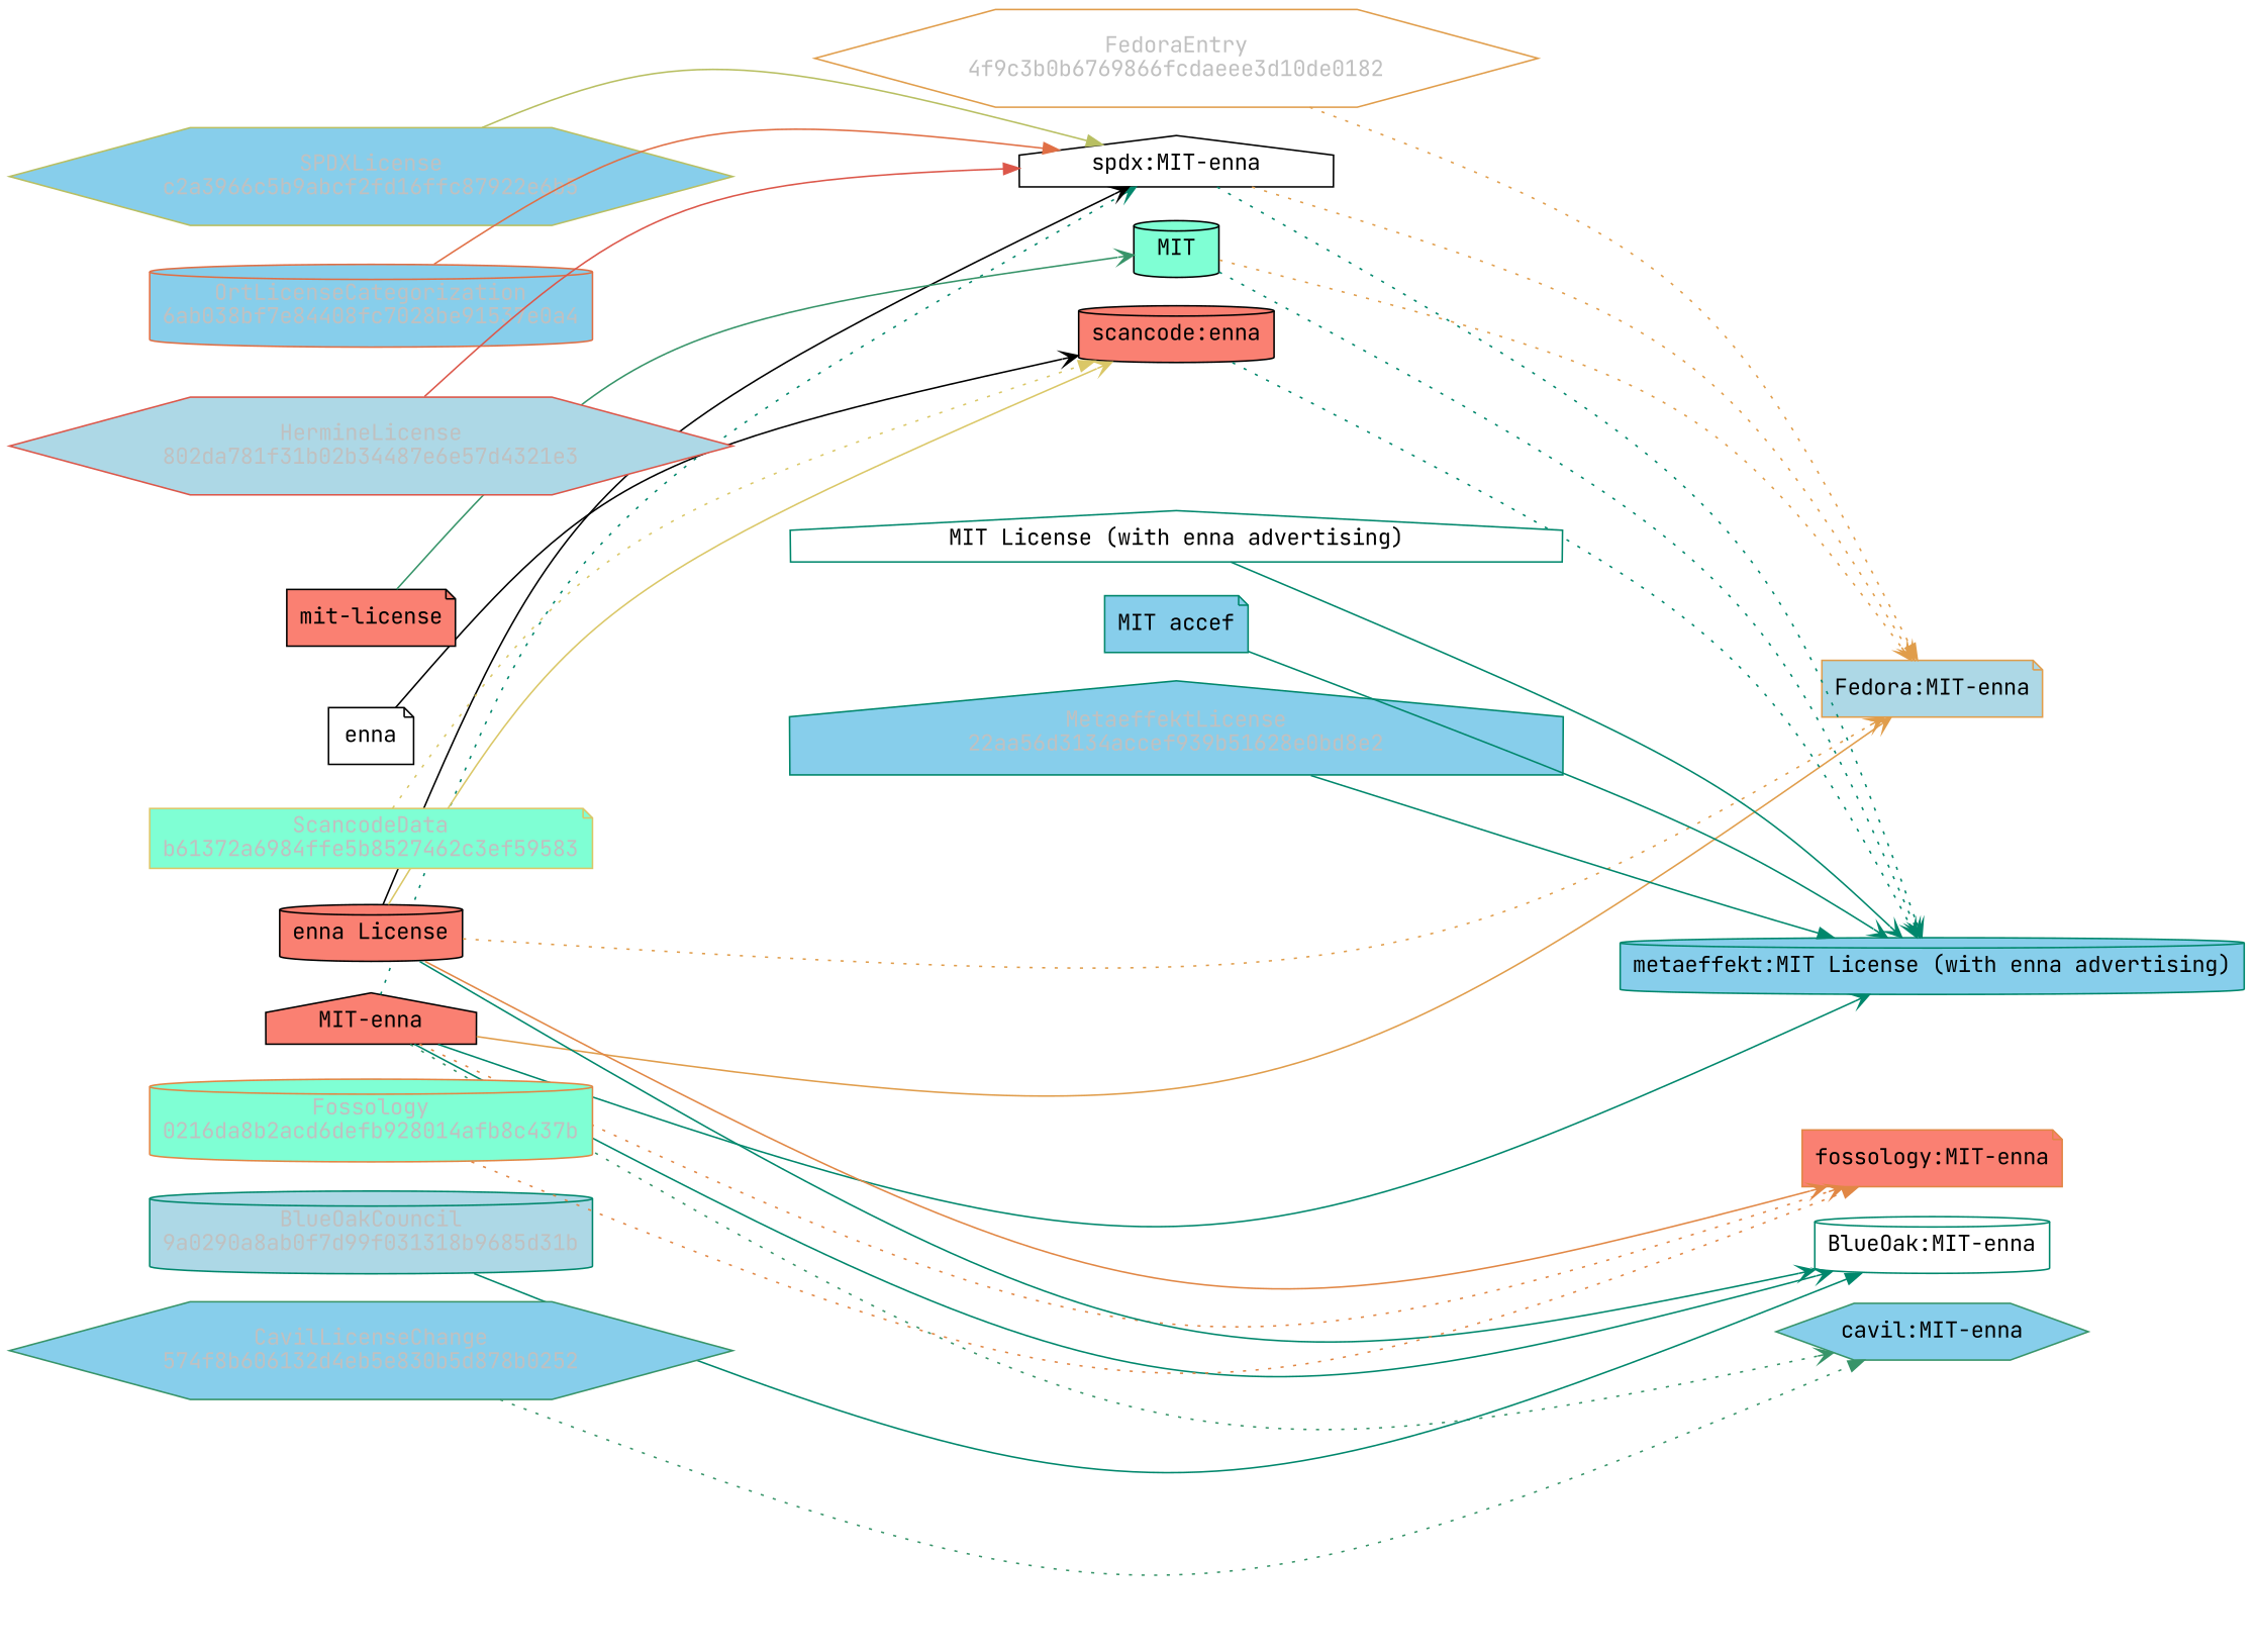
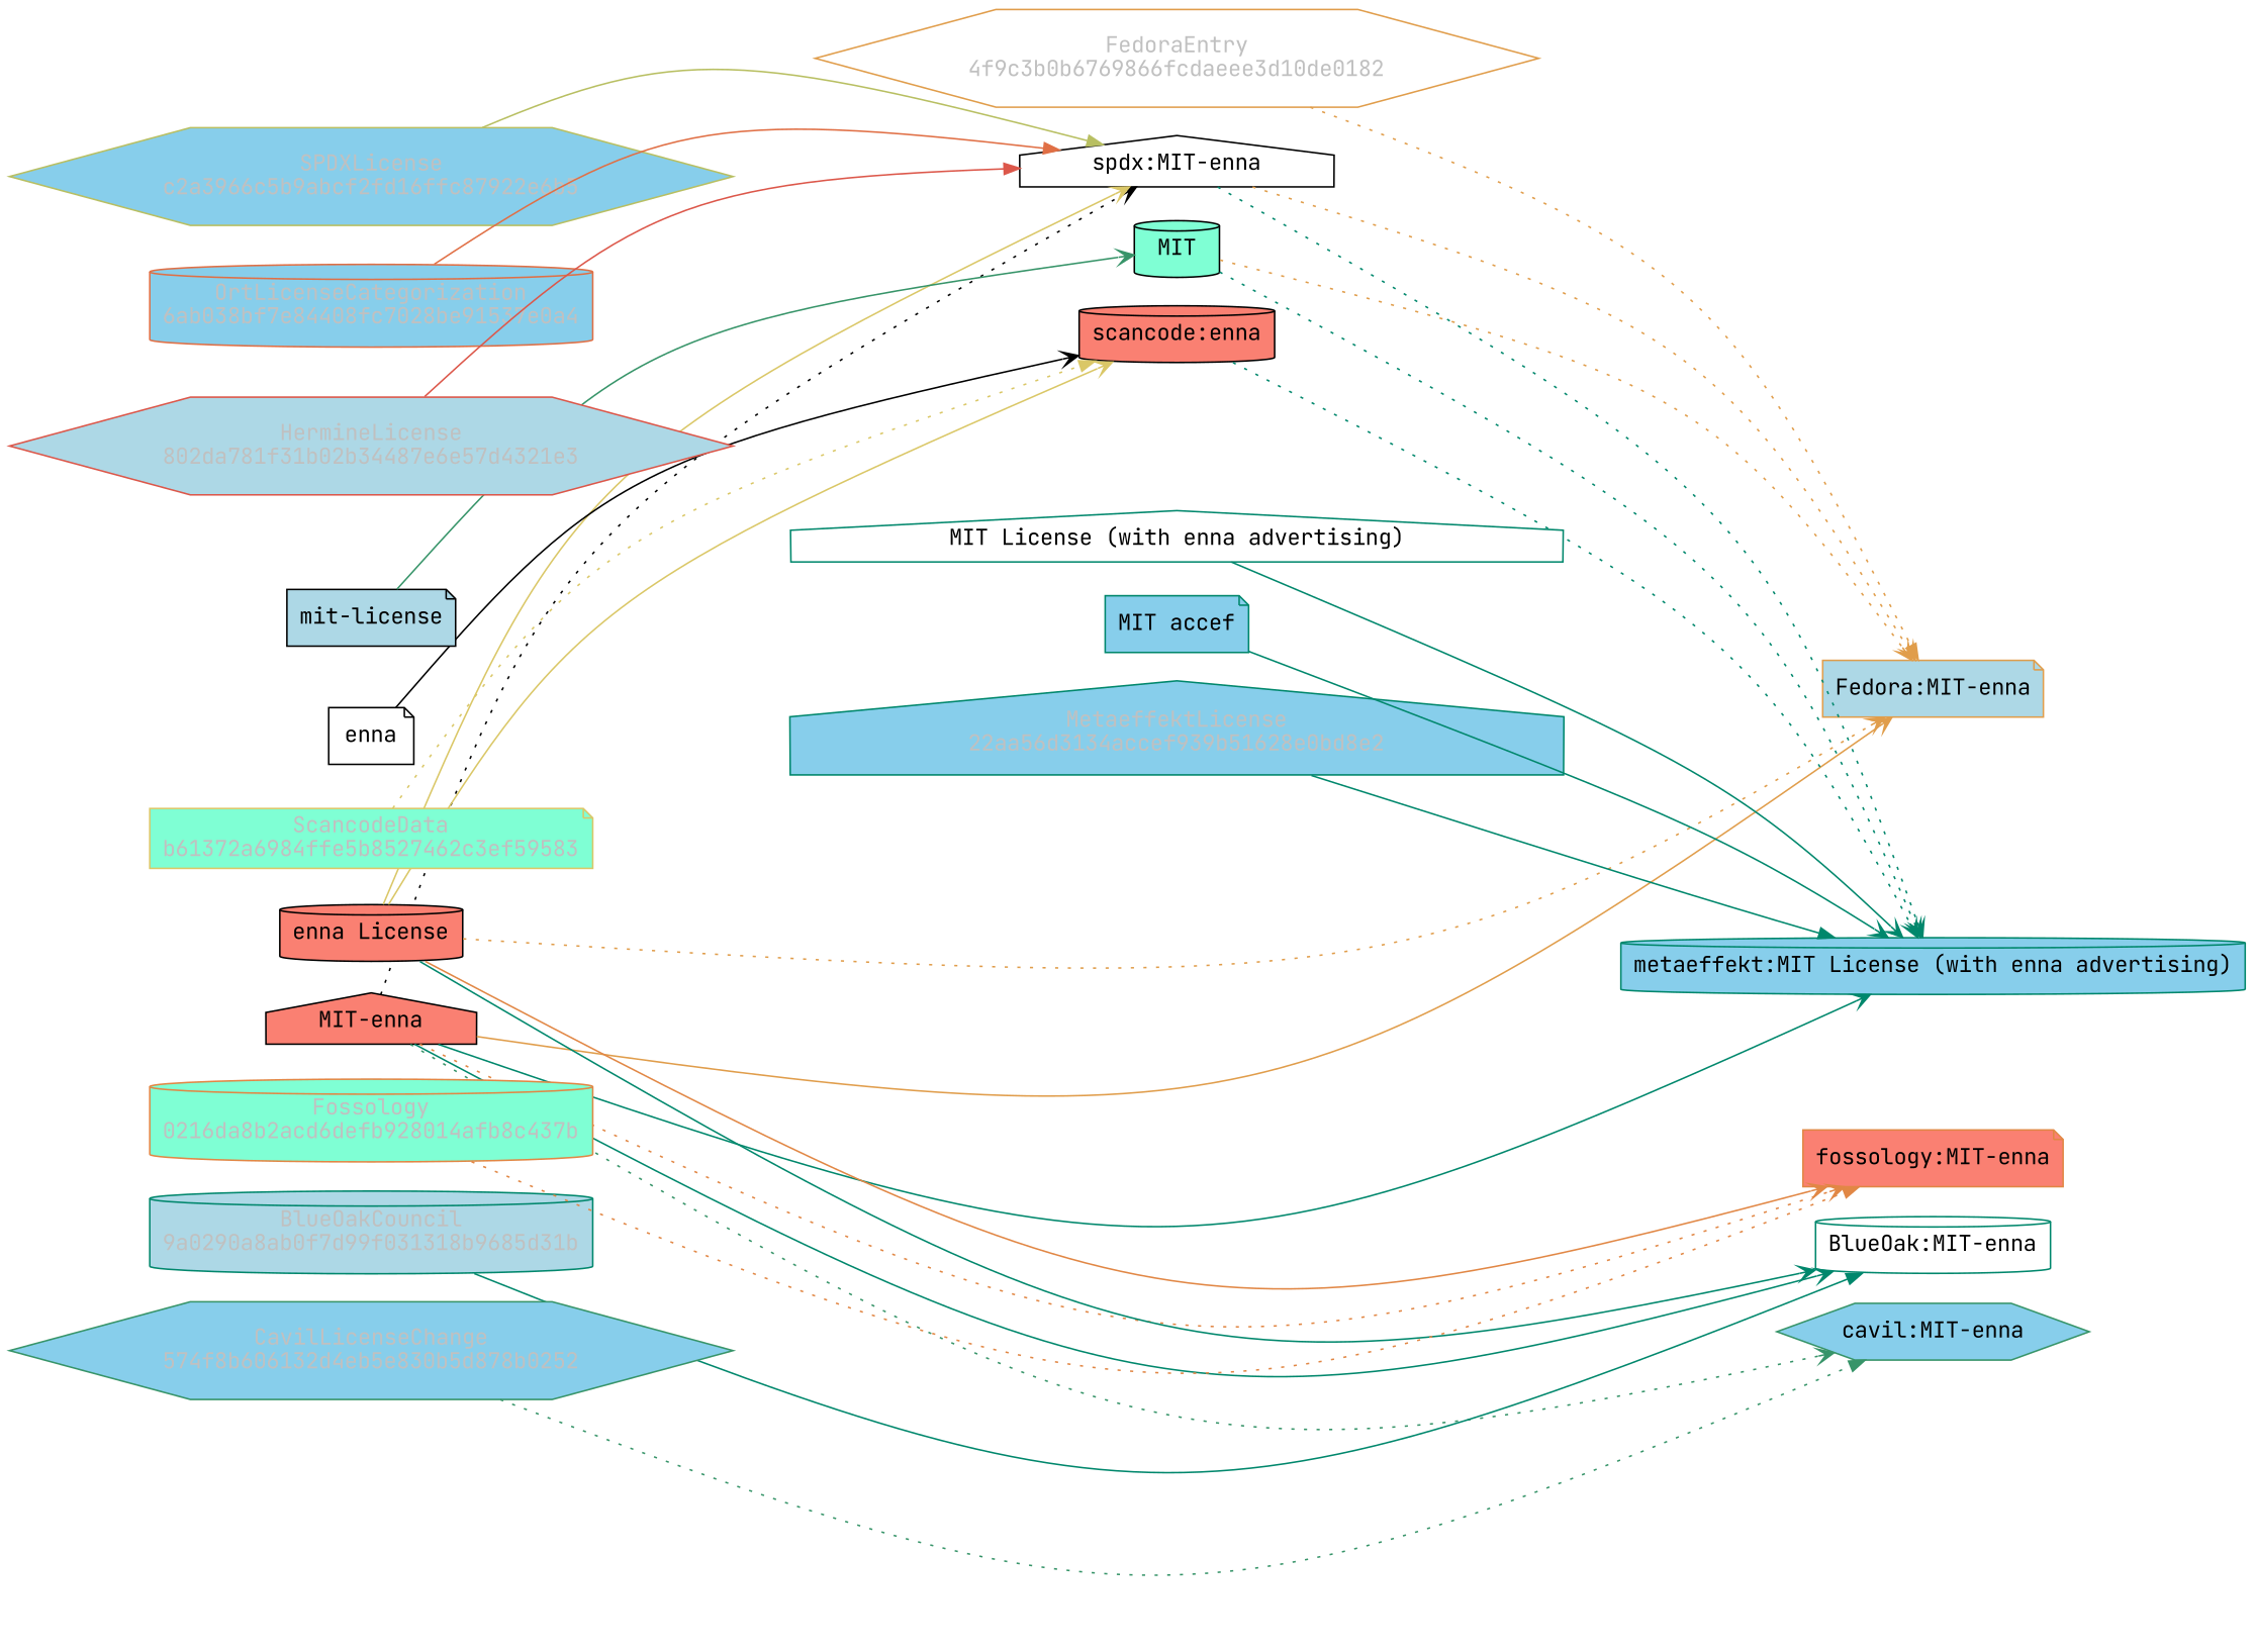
  strict digraph {
    fontname="JetBrains Mono"
    rankdir=LR
    splines=curved
    node [fillcolor=skyblue fontname="JetBrains Mono" shape=cylinder style=filled]
    edge [color="#00876c" fontname="JetBrains Mono" style=solid weight=0.5 arrowhead=vee]
    n1 [color="#b8bf62" fontcolor=gray label="SPDXLicense\nc2a3966c5b9abcf2fd16ffc87922e6b5" shape=hexagon]
    n2 [fillcolor=white label="spdx:MIT-enna" shape=house]
    n3 [color="#e09d4b" fillcolor=lightblue label="Fedora:MIT-enna" shape=note]
    n4 [color="#00876c" label="metaeffekt:MIT License (with enna advertising)"]
    n5 [fillcolor=salmon label="MIT-enna" shape=house]
    n6 [color="#00876c" fillcolor=white label="BlueOak:MIT-enna"]
    n7 [color="#e18745" fillcolor=salmon label="fossology:MIT-enna" shape=note]
    n8 [color="#379469" label="cavil:MIT-enna" shape=hexagon]
    n9 [fillcolor=salmon label="enna License"]
    n10 [fillcolor=salmon label="scancode:enna"]
    n11 [fillcolor=aquamarine label=MIT]
    n12 [color="#e09d4b" fillcolor=white fontcolor=gray label="FedoraEntry\n4f9c3b0b6769866fcdaeee3d10de0182" shape=hexagon]
    n13 [color="#00876c" fillcolor=lightblue fontcolor=gray label="BlueOakCouncil\n9a0290a8ab0f7d99f031318b9685d31b"]
    n14 [color="#dac767" fillcolor=aquamarine fontcolor=gray label="ScancodeData\nb61372a6984ffe5b8527462c3ef59583" shape=note]
    n15 [fillcolor=white label=enna shape=note]
    n16 [color="#e18745" fillcolor=aquamarine fontcolor=gray label="Fossology\n0216da8b2acd6defb928014afb8c437b"]
-   n17 [fillcolor=salmon label="mit-license" shape=note]
+   n17 [fillcolor=lightblue label="mit-license" shape=note]
    n18 [color="#e06f45" fontcolor=gray label="OrtLicenseCategorization\n6ab038bf7e84408fc7028be91537e0a4"]
    n19 [color="#379469" fontcolor=gray label="CavilLicenseChange\n574f8b606132d4eb5e830b5d878b0252" shape=hexagon]
    n20 [color="#00876c" fontcolor=gray label="MetaeffektLicense\n22aa56d3134accef939b51628e0bd8e2" shape=house]
    n21 [color="#00876c" fillcolor=white label="MIT License (with enna advertising)" shape=house]
    n22 [color="#00876c" label="MIT accef" shape=note]
    n23 [color="#dc574a" fillcolor=lightblue fontcolor=gray label="HermineLicense\n802da781f31b02b34487e6e57d4321e3" shape=hexagon]
    n1 -> n2 [color="#b8bf62" arrowhead=""]
    n2 -> n3 [color="#e09d4b" style=dotted weight=0.7]
    n2 -> n4 [style=dotted weight=0.7]
-   n5 -> n2 [style=dotted weight=0.7]
+   n5 -> n2 [style=dotted weight=0.7 color=""]
    n5 -> n3 [color="#e09d4b" weight=0.7]
    n5 -> n4
    n5 -> n6 [weight=0.7]
    n5 -> n7 [color="#e18745" style=dotted weight=0.7]
    n5 -> n8 [color="#379469" style=dotted weight=0.7]
-   n9 -> n2 [weight=0.7 color=""]
+   n9 -> n2 [weight=0.7 color="#dac767"]
    n9 -> n3 [color="#e09d4b" style=dotted]
    n9 -> n6 [weight=0.7]
    n9 -> n7 [color="#e18745" weight=0.7]
    n9 -> n10 [color="#dac767" weight=0.7]
    n10 -> n4 [style=dotted]
    n11 -> n3 [color="#e09d4b" style=dotted]
    n11 -> n4 [style=dotted]
    n12 -> n3 [color="#e09d4b" style=dotted arrowhead=""]
    n13 -> n6 [arrowhead=""]
    n14 -> n10 [color="#dac767" style=dotted arrowhead=""]
    n15 -> n10 [weight=0.7 color=""]
    n16 -> n7 [color="#e18745" style=dotted arrowhead=""]
    n17 -> n11 [color="#379469"]
    n18 -> n2 [color="#e06f45" arrowhead=""]
    n19 -> n8 [color="#379469" style=dotted arrowhead=""]
    n20 -> n4 [arrowhead=""]
    n21 -> n4 [weight=0.7]
    n22 -> n4
    n23 -> n2 [color="#dc574a" arrowhead=""]
  }
